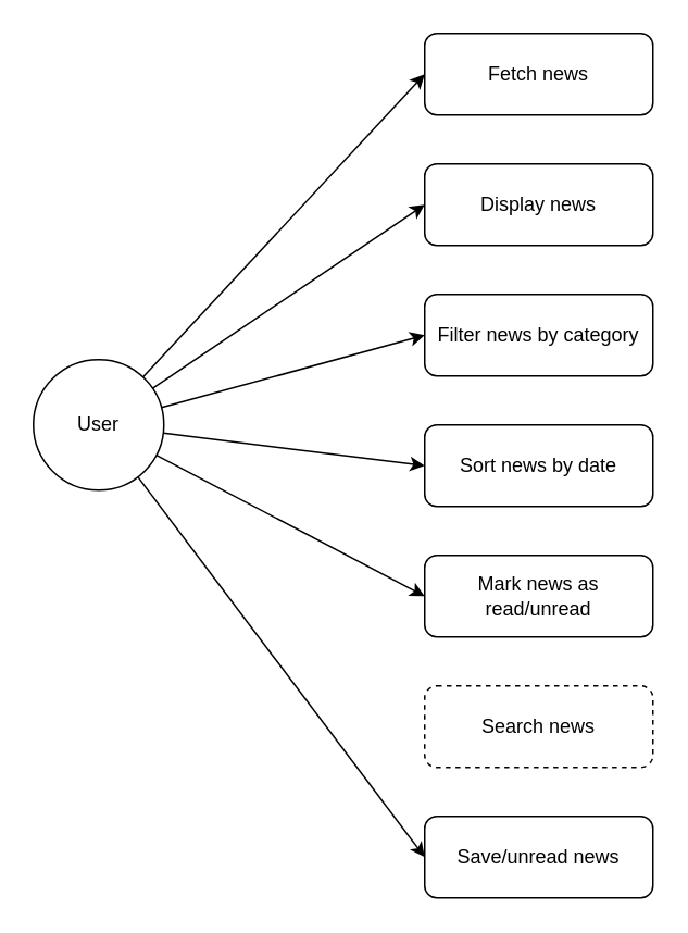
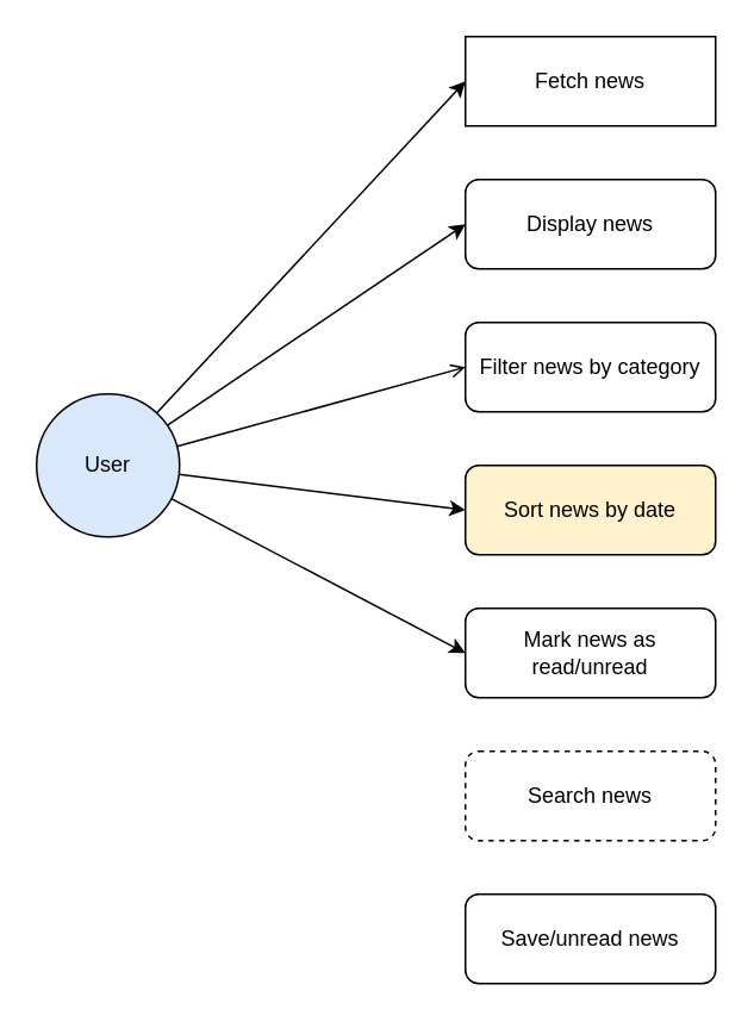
  <mxCell id="0" />
  <mxCell id="1" parent="0" />
- <mxCell id="2" value="User" style="ellipse;whiteSpace=wrap;html=1;" parent="1" vertex="1"><mxGeometry x="20" y="220" width="80" height="80" as="geometry" /></mxCell>
- <mxCell id="3" value="Fetch news" style="rounded=1;whiteSpace=wrap;html=1;" parent="1" vertex="1"><mxGeometry x="260" y="20" width="140" height="50" as="geometry" /></mxCell>
+ <mxCell id="2" value="User" style="ellipse;whiteSpace=wrap;html=1;fillColor=#dae8fc;" parent="1" vertex="1"><mxGeometry x="20" y="220" width="80" height="80" as="geometry" /></mxCell>
+ <mxCell id="3" value="Fetch news" style="whiteSpace=wrap;html=1;rounded=0;" parent="1" vertex="1"><mxGeometry x="260" y="20" width="140" height="50" as="geometry" /></mxCell>
  <mxCell id="4" value="Display news" style="rounded=1;whiteSpace=wrap;html=1;" parent="1" vertex="1"><mxGeometry x="260" y="100" width="140" height="50" as="geometry" /></mxCell>
  <mxCell id="5" value="Filter news by category" style="rounded=1;whiteSpace=wrap;html=1;" parent="1" vertex="1"><mxGeometry x="260" y="180" width="140" height="50" as="geometry" /></mxCell>
- <mxCell id="6" value="Sort news by date" style="rounded=1;whiteSpace=wrap;html=1;" parent="1" vertex="1"><mxGeometry x="260" y="260" width="140" height="50" as="geometry" /></mxCell>
+ <mxCell id="6" value="Sort news by date" style="rounded=1;whiteSpace=wrap;html=1;fillColor=#fff2cc;" parent="1" vertex="1"><mxGeometry x="260" y="260" width="140" height="50" as="geometry" /></mxCell>
  <mxCell id="7" value="Mark news as read/unread" style="rounded=1;whiteSpace=wrap;html=1;" parent="1" vertex="1"><mxGeometry x="260" y="340" width="140" height="50" as="geometry" /></mxCell>
  <mxCell id="8" value="Search news" style="rounded=1;whiteSpace=wrap;html=1;dashed=1;" parent="1" vertex="1"><mxGeometry x="260" y="420" width="140" height="50" as="geometry" /></mxCell>
  <mxCell id="9" value="Save/unread news" style="rounded=1;whiteSpace=wrap;html=1;" parent="1" vertex="1"><mxGeometry x="260" y="500" width="140" height="50" as="geometry" /></mxCell>
  <mxCell id="10" style="entryX=0;entryY=0.5;entryDx=0;entryDy=0;" parent="1" source="2" target="3" edge="1"><mxGeometry relative="1" as="geometry" /></mxCell>
  <mxCell id="11" style="entryX=0;entryY=0.5;entryDx=0;entryDy=0;" parent="1" source="2" target="4" edge="1"><mxGeometry relative="1" as="geometry" /></mxCell>
- <mxCell id="12" style="entryX=0;entryY=0.5;entryDx=0;entryDy=0;" parent="1" source="2" target="5" edge="1"><mxGeometry relative="1" as="geometry" /></mxCell>
+ <mxCell id="12" style="entryX=0;entryY=0.5;entryDx=0;entryDy=0;endArrow=open;" parent="1" source="2" target="5" edge="1"><mxGeometry relative="1" as="geometry" /></mxCell>
  <mxCell id="13" style="entryX=0;entryY=0.5;entryDx=0;entryDy=0;" parent="1" source="2" target="6" edge="1"><mxGeometry relative="1" as="geometry" /></mxCell>
  <mxCell id="14" style="entryX=0;entryY=0.5;entryDx=0;entryDy=0;" parent="1" source="2" target="7" edge="1"><mxGeometry relative="1" as="geometry" /></mxCell>
- <mxCell id="15" style="entryX=0;entryY=0.5;entryDx=0;entryDy=0;" parent="1" source="2" target="9" edge="1"><mxGeometry relative="1" as="geometry" /></mxCell>
